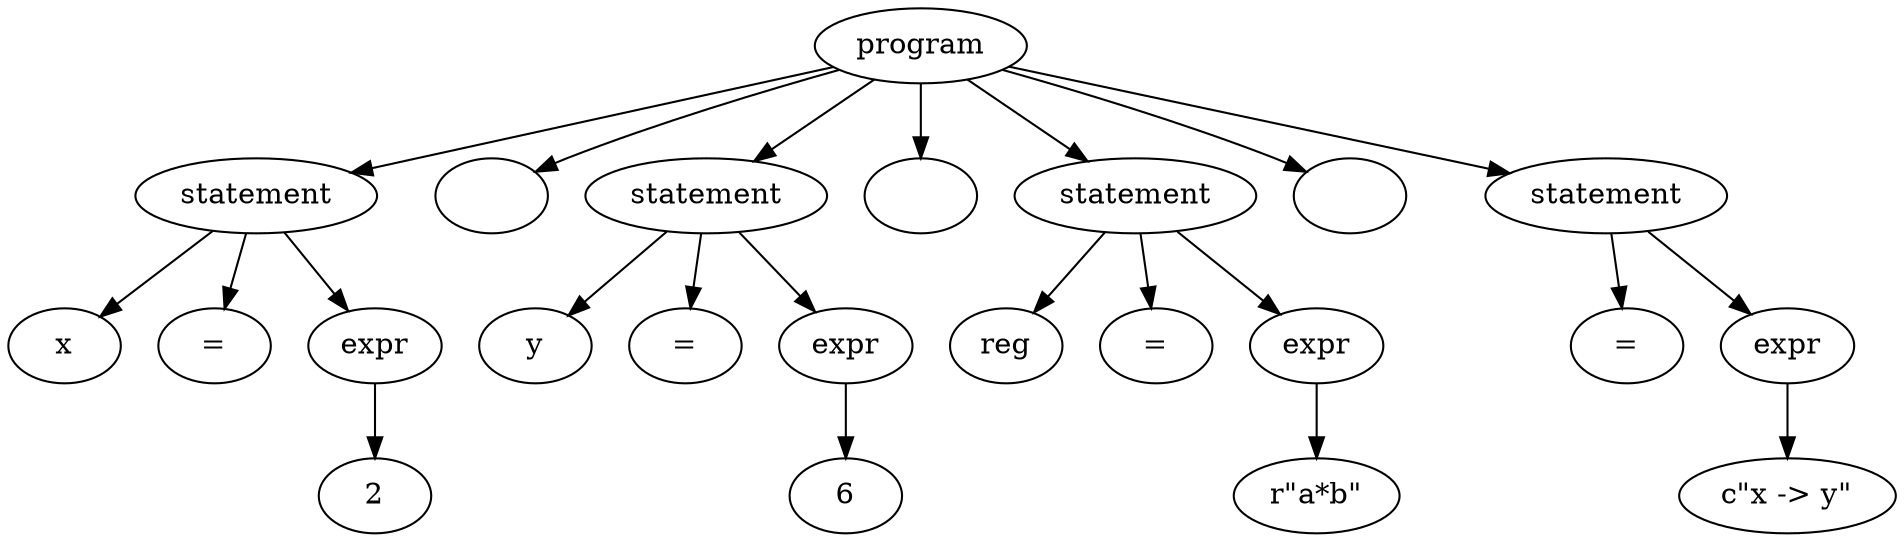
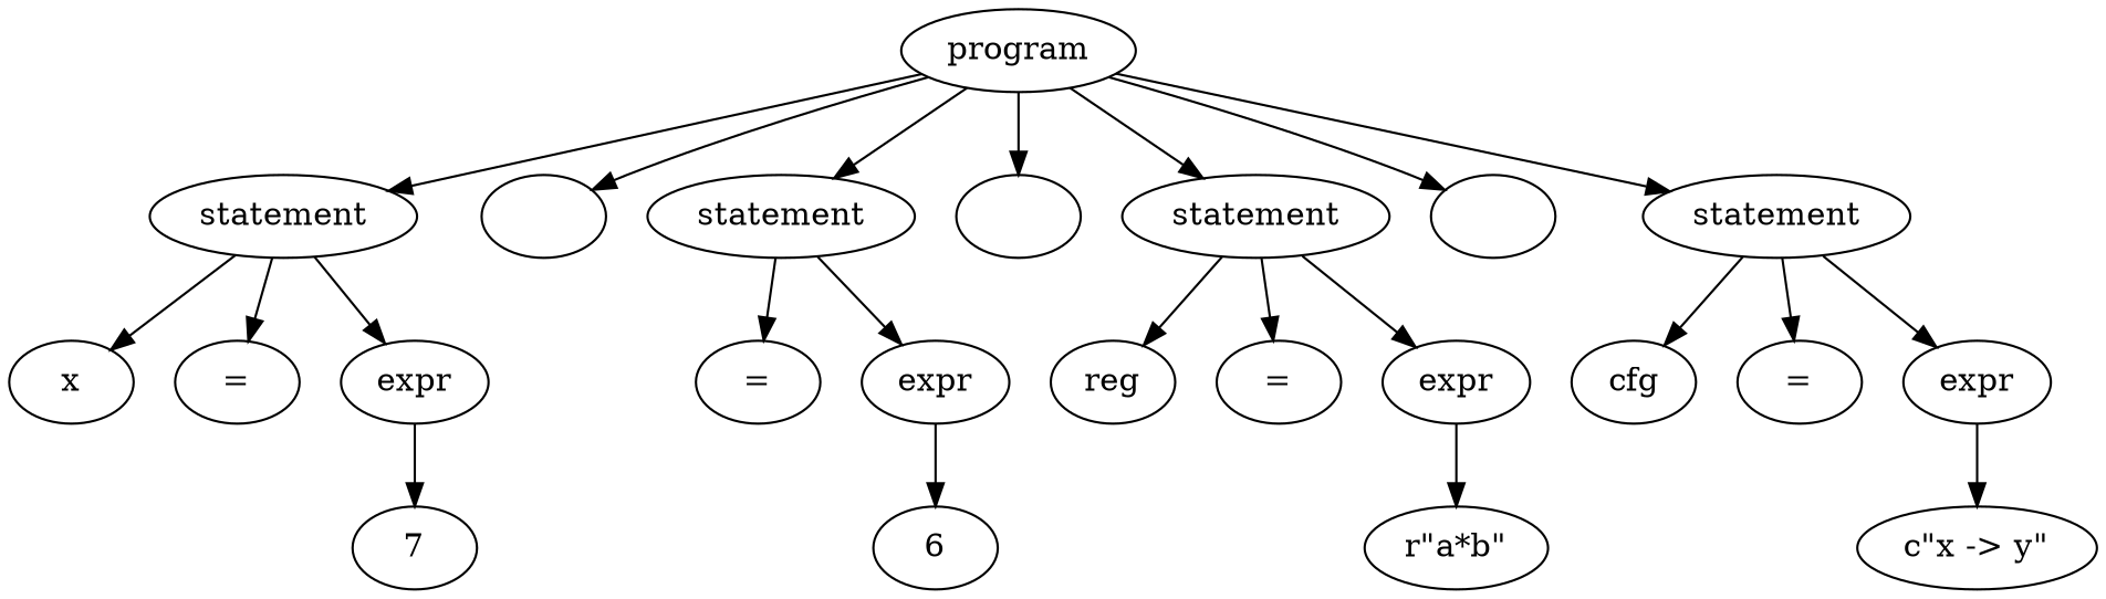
  strict digraph {
    fontname="DejaVu Serif"
    node [fontname="DejaVu Serif"]
    edge [fontname="DejaVu Serif"]
    n1 [label=program]
    n2 [label=statement]
    n3 [label="\n"]
    n4 [label=statement]
    n5 [label="\n"]
    n6 [label=statement]
    n7 [label="\n"]
    n8 [label=statement]
    n9 [label=x]
    n10 [label="="]
    n11 [label=expr]
-   n12 [label=y]
    n13 [label="="]
    n14 [label=expr]
    n15 [label=reg]
    n16 [label="="]
    n17 [label=expr]
+   n18 [label=cfg]
    n19 [label="="]
    n20 [label=expr]
-   n21 [label=2]
+   n21 [label=7]
    n22 [label=6]
    n23 [label="r\"a*b\""]
    n24 [label="c\"x -> y\""]
    n1 -> n2
    n1 -> n3
    n1 -> n4
    n1 -> n5
    n1 -> n6
    n1 -> n7
    n1 -> n8
    n2 -> n9
    n2 -> n10
    n2 -> n11
-   n4 -> n12
    n4 -> n13
    n4 -> n14
    n6 -> n15
    n6 -> n16
    n6 -> n17
+   n8 -> n18
    n8 -> n19
    n8 -> n20
    n11 -> n21
    n14 -> n22
    n17 -> n23
    n20 -> n24
  }
